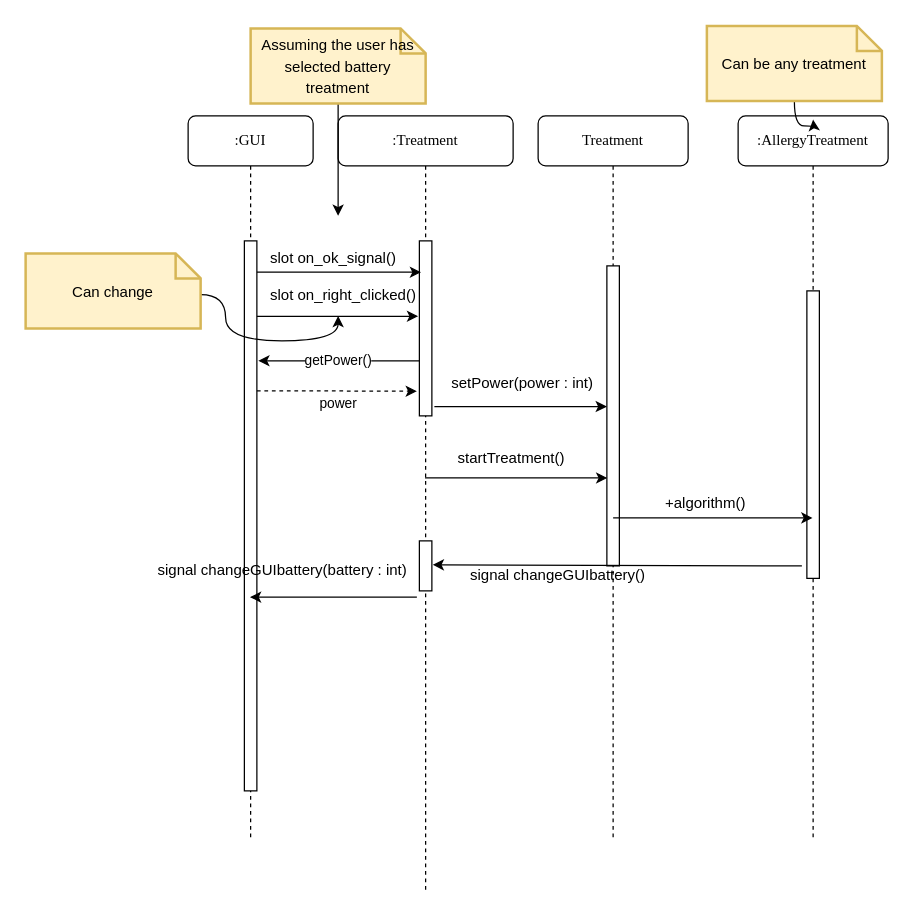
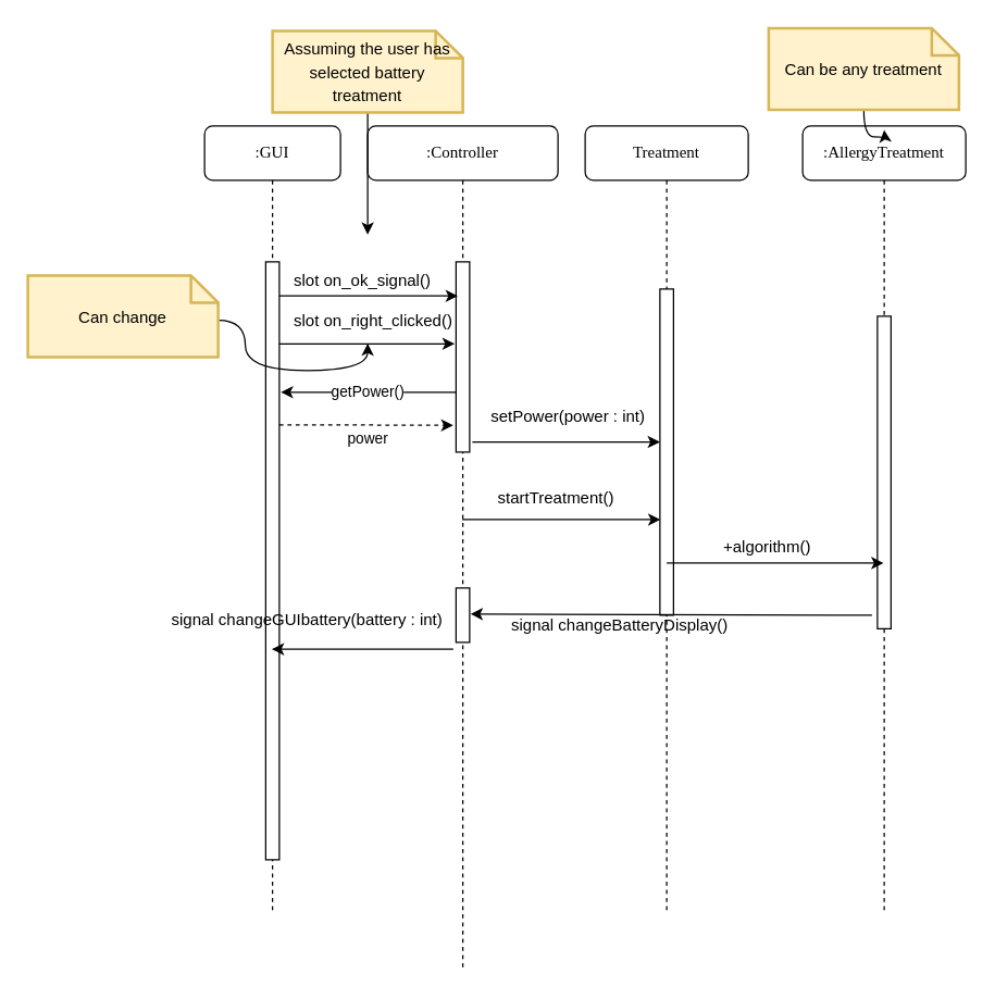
  <mxCell id="0" />
  <mxCell id="1" parent="0" />
- <mxCell id="2" value=":Treatment" style="shape=umlLifeline;perimeter=lifelinePerimeter;whiteSpace=wrap;html=1;container=1;collapsible=0;recursiveResize=0;outlineConnect=0;rounded=1;shadow=0;comic=0;labelBackgroundColor=none;strokeWidth=1;fontFamily=Verdana;fontSize=12;align=center;" parent="1" vertex="1"><mxGeometry x="270" y="92" width="140" height="620" as="geometry" /></mxCell>
+ <mxCell id="2" value=":Controller" style="shape=umlLifeline;perimeter=lifelinePerimeter;whiteSpace=wrap;html=1;container=1;collapsible=0;recursiveResize=0;outlineConnect=0;rounded=1;shadow=0;comic=0;labelBackgroundColor=none;strokeWidth=1;fontFamily=Verdana;fontSize=12;align=center;" parent="1" vertex="1"><mxGeometry x="270" y="92" width="140" height="620" as="geometry" /></mxCell>
  <mxCell id="3" value="" style="html=1;points=[];perimeter=orthogonalPerimeter;rounded=0;shadow=0;comic=0;labelBackgroundColor=none;strokeWidth=1;fontFamily=Verdana;fontSize=12;align=center;" parent="2" vertex="1"><mxGeometry x="65" y="100" width="10" height="140" as="geometry" /></mxCell>
  <mxCell id="4" value="" style="html=1;points=[];perimeter=orthogonalPerimeter;rounded=0;shadow=0;comic=0;labelBackgroundColor=none;strokeWidth=1;fontFamily=Verdana;fontSize=12;align=center;" parent="2" vertex="1"><mxGeometry x="65" y="340" width="10" height="40" as="geometry" /></mxCell>
  <mxCell id="5" value="Treatment" style="shape=umlLifeline;perimeter=lifelinePerimeter;whiteSpace=wrap;html=1;container=1;collapsible=0;recursiveResize=0;outlineConnect=0;rounded=1;shadow=0;comic=0;labelBackgroundColor=none;strokeWidth=1;fontFamily=Verdana;fontSize=12;align=center;" parent="1" vertex="1"><mxGeometry x="430" y="92" width="120" height="580" as="geometry" /></mxCell>
  <mxCell id="6" value="" style="html=1;points=[];perimeter=orthogonalPerimeter;rounded=0;shadow=0;comic=0;labelBackgroundColor=none;strokeWidth=1;fontFamily=Verdana;fontSize=12;align=center;" parent="5" vertex="1"><mxGeometry x="55" y="120" width="10" height="240" as="geometry" /></mxCell>
  <mxCell id="7" value=":AllergyTreatment" style="shape=umlLifeline;perimeter=lifelinePerimeter;whiteSpace=wrap;html=1;container=1;collapsible=0;recursiveResize=0;outlineConnect=0;rounded=1;shadow=0;comic=0;labelBackgroundColor=none;strokeWidth=1;fontFamily=Verdana;fontSize=12;align=center;" parent="1" vertex="1"><mxGeometry x="590" y="92" width="120" height="580" as="geometry" /></mxCell>
  <mxCell id="8" value="" style="html=1;points=[];perimeter=orthogonalPerimeter;rounded=0;shadow=0;comic=0;labelBackgroundColor=none;strokeWidth=1;fontFamily=Verdana;fontSize=12;align=center;" parent="7" vertex="1"><mxGeometry x="55" y="140" width="10" height="230" as="geometry" /></mxCell>
  <mxCell id="9" style="edgeStyle=orthogonalEdgeStyle;rounded=0;orthogonalLoop=1;jettySize=auto;html=1;entryX=0.133;entryY=0.179;entryDx=0;entryDy=0;entryPerimeter=0;" edge="1" parent="1" source="10" target="3"><mxGeometry relative="1" as="geometry"><Array as="points"><mxPoint x="270" y="217" /><mxPoint x="270" y="217" /></Array></mxGeometry></mxCell>
  <mxCell id="10" value=":GUI" style="shape=umlLifeline;perimeter=lifelinePerimeter;whiteSpace=wrap;html=1;container=1;collapsible=0;recursiveResize=0;outlineConnect=0;rounded=1;shadow=0;comic=0;labelBackgroundColor=none;strokeWidth=1;fontFamily=Verdana;fontSize=12;align=center;" parent="1" vertex="1"><mxGeometry x="150" y="92" width="100" height="580" as="geometry" /></mxCell>
  <mxCell id="11" value="" style="html=1;points=[];perimeter=orthogonalPerimeter;rounded=0;shadow=0;comic=0;labelBackgroundColor=none;strokeWidth=1;fontFamily=Verdana;fontSize=12;align=center;" parent="10" vertex="1"><mxGeometry x="45" y="100" width="10" height="440" as="geometry" /></mxCell>
  <mxCell id="12" value="slot on_ok_signal()" style="text;strokeColor=none;fillColor=none;align=left;verticalAlign=top;spacingLeft=4;spacingRight=4;overflow=hidden;rotatable=0;points=[[0,0.5],[1,0.5]];portConstraint=eastwest;" parent="1" vertex="1"><mxGeometry x="210" y="192" width="120" height="26" as="geometry" /></mxCell>
  <mxCell id="13" style="edgeStyle=orthogonalEdgeStyle;rounded=0;orthogonalLoop=1;jettySize=auto;html=1;" parent="1" source="14" edge="1"><mxGeometry relative="1" as="geometry"><mxPoint x="270" y="172" as="targetPoint" /></mxGeometry></mxCell>
  <mxCell id="14" value="&lt;span style=&quot;color: rgb(0 , 0 , 0) ; font-size: 12px&quot;&gt;Assuming the user has selected battery treatment&lt;/span&gt;" style="shape=note;strokeWidth=2;fontSize=14;size=20;whiteSpace=wrap;html=1;fillColor=#fff2cc;strokeColor=#d6b656;fontColor=#666600;" parent="1" vertex="1"><mxGeometry x="200" y="22" width="140" height="60" as="geometry" /></mxCell>
  <mxCell id="15" value="slot on_right_clicked()" style="text;strokeColor=none;fillColor=none;align=left;verticalAlign=top;spacingLeft=4;spacingRight=4;overflow=hidden;rotatable=0;points=[[0,0.5],[1,0.5]];portConstraint=eastwest;" parent="1" vertex="1"><mxGeometry x="210" y="222" width="140" height="26" as="geometry" /></mxCell>
  <mxCell id="16" style="edgeStyle=orthogonalEdgeStyle;rounded=0;orthogonalLoop=1;jettySize=auto;html=1;curved=1;" parent="1" source="17" edge="1"><mxGeometry relative="1" as="geometry"><mxPoint x="270" y="252" as="targetPoint" /><Array as="points"><mxPoint x="30" y="235" /><mxPoint x="180" y="235" /><mxPoint x="180" y="272" /><mxPoint x="270" y="272" /></Array></mxGeometry></mxCell>
  <mxCell id="17" value="&lt;span style=&quot;color: rgb(0 , 0 , 0) ; font-size: 12px&quot;&gt;Can change&lt;/span&gt;" style="shape=note;strokeWidth=2;fontSize=14;size=20;whiteSpace=wrap;html=1;fillColor=#fff2cc;strokeColor=#d6b656;fontColor=#666600;" parent="1" vertex="1"><mxGeometry x="20" y="202" width="140" height="60" as="geometry" /></mxCell>
  <mxCell id="18" value="" style="endArrow=classic;html=1;exitX=1.2;exitY=0.947;exitDx=0;exitDy=0;exitPerimeter=0;" parent="1" source="3" target="6" edge="1"><mxGeometry width="50" height="50" relative="1" as="geometry"><mxPoint x="400" y="232" as="sourcePoint" /><mxPoint x="460" y="296" as="targetPoint" /></mxGeometry></mxCell>
  <mxCell id="19" value="startTreatment()" style="text;strokeColor=none;fillColor=none;align=left;verticalAlign=top;spacingLeft=4;spacingRight=4;overflow=hidden;rotatable=0;points=[[0,0.5],[1,0.5]];portConstraint=eastwest;" parent="1" vertex="1"><mxGeometry x="360" y="352" width="100" height="26" as="geometry" /></mxCell>
  <mxCell id="20" style="edgeStyle=orthogonalEdgeStyle;curved=1;rounded=0;orthogonalLoop=1;jettySize=auto;html=1;" parent="1" source="21" edge="1"><mxGeometry relative="1" as="geometry"><mxPoint x="650" y="95" as="targetPoint" /></mxGeometry></mxCell>
  <mxCell id="21" value="&lt;span style=&quot;color: rgb(0 , 0 , 0) ; font-size: 12px&quot;&gt;Can be any treatment&lt;/span&gt;" style="shape=note;strokeWidth=2;fontSize=14;size=20;whiteSpace=wrap;html=1;fillColor=#fff2cc;strokeColor=#d6b656;fontColor=#666600;" parent="1" vertex="1"><mxGeometry x="565" y="20" width="140" height="60" as="geometry" /></mxCell>
  <mxCell id="22" value="" style="endArrow=classic;html=1;entryX=0.033;entryY=0.707;entryDx=0;entryDy=0;entryPerimeter=0;" parent="1" source="2" target="6" edge="1"><mxGeometry width="50" height="50" relative="1" as="geometry"><mxPoint x="450" y="322" as="sourcePoint" /><mxPoint x="480" y="382" as="targetPoint" /></mxGeometry></mxCell>
  <mxCell id="23" value="&lt;span&gt;+algorithm()&lt;/span&gt;" style="text;html=1;align=left;verticalAlign=middle;resizable=0;points=[];autosize=1;" parent="1" vertex="1"><mxGeometry x="530" y="392" width="80" height="20" as="geometry" /></mxCell>
  <mxCell id="24" value="" style="endArrow=classic;html=1;exitX=0.5;exitY=0.84;exitDx=0;exitDy=0;exitPerimeter=0;" parent="1" source="6" target="7" edge="1"><mxGeometry width="50" height="50" relative="1" as="geometry"><mxPoint x="499.5" y="413.6" as="sourcePoint" /><mxPoint x="649.5" y="413.6" as="targetPoint" /></mxGeometry></mxCell>
- <mxCell id="25" value="signal changeGUIbattery()" style="text;strokeColor=none;fillColor=none;align=left;verticalAlign=top;spacingLeft=4;spacingRight=4;overflow=hidden;rotatable=0;points=[[0,0.5],[1,0.5]];portConstraint=eastwest;" parent="1" vertex="1"><mxGeometry x="370" y="446" width="170" height="26" as="geometry" /></mxCell>
+ <mxCell id="25" value="signal changeBatteryDisplay()" style="text;strokeColor=none;fillColor=none;align=left;verticalAlign=top;spacingLeft=4;spacingRight=4;overflow=hidden;rotatable=0;points=[[0,0.5],[1,0.5]];portConstraint=eastwest;" parent="1" vertex="1"><mxGeometry x="370" y="446" width="170" height="26" as="geometry" /></mxCell>
  <mxCell id="26" value="" style="endArrow=classic;html=1;entryX=1.071;entryY=0.479;entryDx=0;entryDy=0;entryPerimeter=0;" parent="1" target="4" edge="1"><mxGeometry width="50" height="50" relative="1" as="geometry"><mxPoint x="641" y="452" as="sourcePoint" /><mxPoint x="620" y="482" as="targetPoint" /></mxGeometry></mxCell>
  <mxCell id="27" value="" style="endArrow=classic;html=1;exitX=-0.2;exitY=1.125;exitDx=0;exitDy=0;exitPerimeter=0;" parent="1" source="4" target="10" edge="1"><mxGeometry width="50" height="50" relative="1" as="geometry"><mxPoint x="220" y="422" as="sourcePoint" /><mxPoint x="270" y="372" as="targetPoint" /></mxGeometry></mxCell>
  <mxCell id="28" value="signal changeGUIbattery(battery : int)" style="text;strokeColor=none;fillColor=none;align=left;verticalAlign=top;spacingLeft=4;spacingRight=4;overflow=hidden;rotatable=0;points=[[0,0.5],[1,0.5]];portConstraint=eastwest;" parent="1" vertex="1"><mxGeometry x="120" y="442" width="210" height="30" as="geometry" /></mxCell>
  <mxCell id="29" style="edgeStyle=orthogonalEdgeStyle;rounded=0;orthogonalLoop=1;jettySize=auto;html=1;entryX=-0.1;entryY=0.431;entryDx=0;entryDy=0;entryPerimeter=0;" edge="1" parent="1" source="11" target="3"><mxGeometry relative="1" as="geometry"><Array as="points"><mxPoint x="270" y="252" /></Array></mxGeometry></mxCell>
  <mxCell id="30" value="setPower(power : int) " style="text;strokeColor=none;fillColor=none;align=left;verticalAlign=top;spacingLeft=4;spacingRight=4;overflow=hidden;rotatable=0;points=[[0,0.5],[1,0.5]];portConstraint=eastwest;" parent="1" vertex="1"><mxGeometry x="355" y="292" width="130" height="26" as="geometry" /></mxCell>
  <mxCell id="31" value="getPower()" style="edgeStyle=orthogonalEdgeStyle;rounded=0;orthogonalLoop=1;jettySize=auto;html=1;entryX=1.114;entryY=0.218;entryDx=0;entryDy=0;entryPerimeter=0;" edge="1" parent="1" source="3" target="11"><mxGeometry x="0.009" relative="1" as="geometry"><Array as="points"><mxPoint x="300" y="288" /><mxPoint x="300" y="288" /></Array><mxPoint as="offset" /></mxGeometry></mxCell>
  <mxCell id="32" value="power" style="edgeStyle=orthogonalEdgeStyle;rounded=0;orthogonalLoop=1;jettySize=auto;html=1;entryX=-0.2;entryY=0.859;entryDx=0;entryDy=0;entryPerimeter=0;dashed=1;" edge="1" parent="1" source="11" target="3"><mxGeometry x="0.016" y="-10" relative="1" as="geometry"><Array as="points"><mxPoint x="240" y="312" /><mxPoint x="240" y="312" /></Array><mxPoint as="offset" /></mxGeometry></mxCell>
